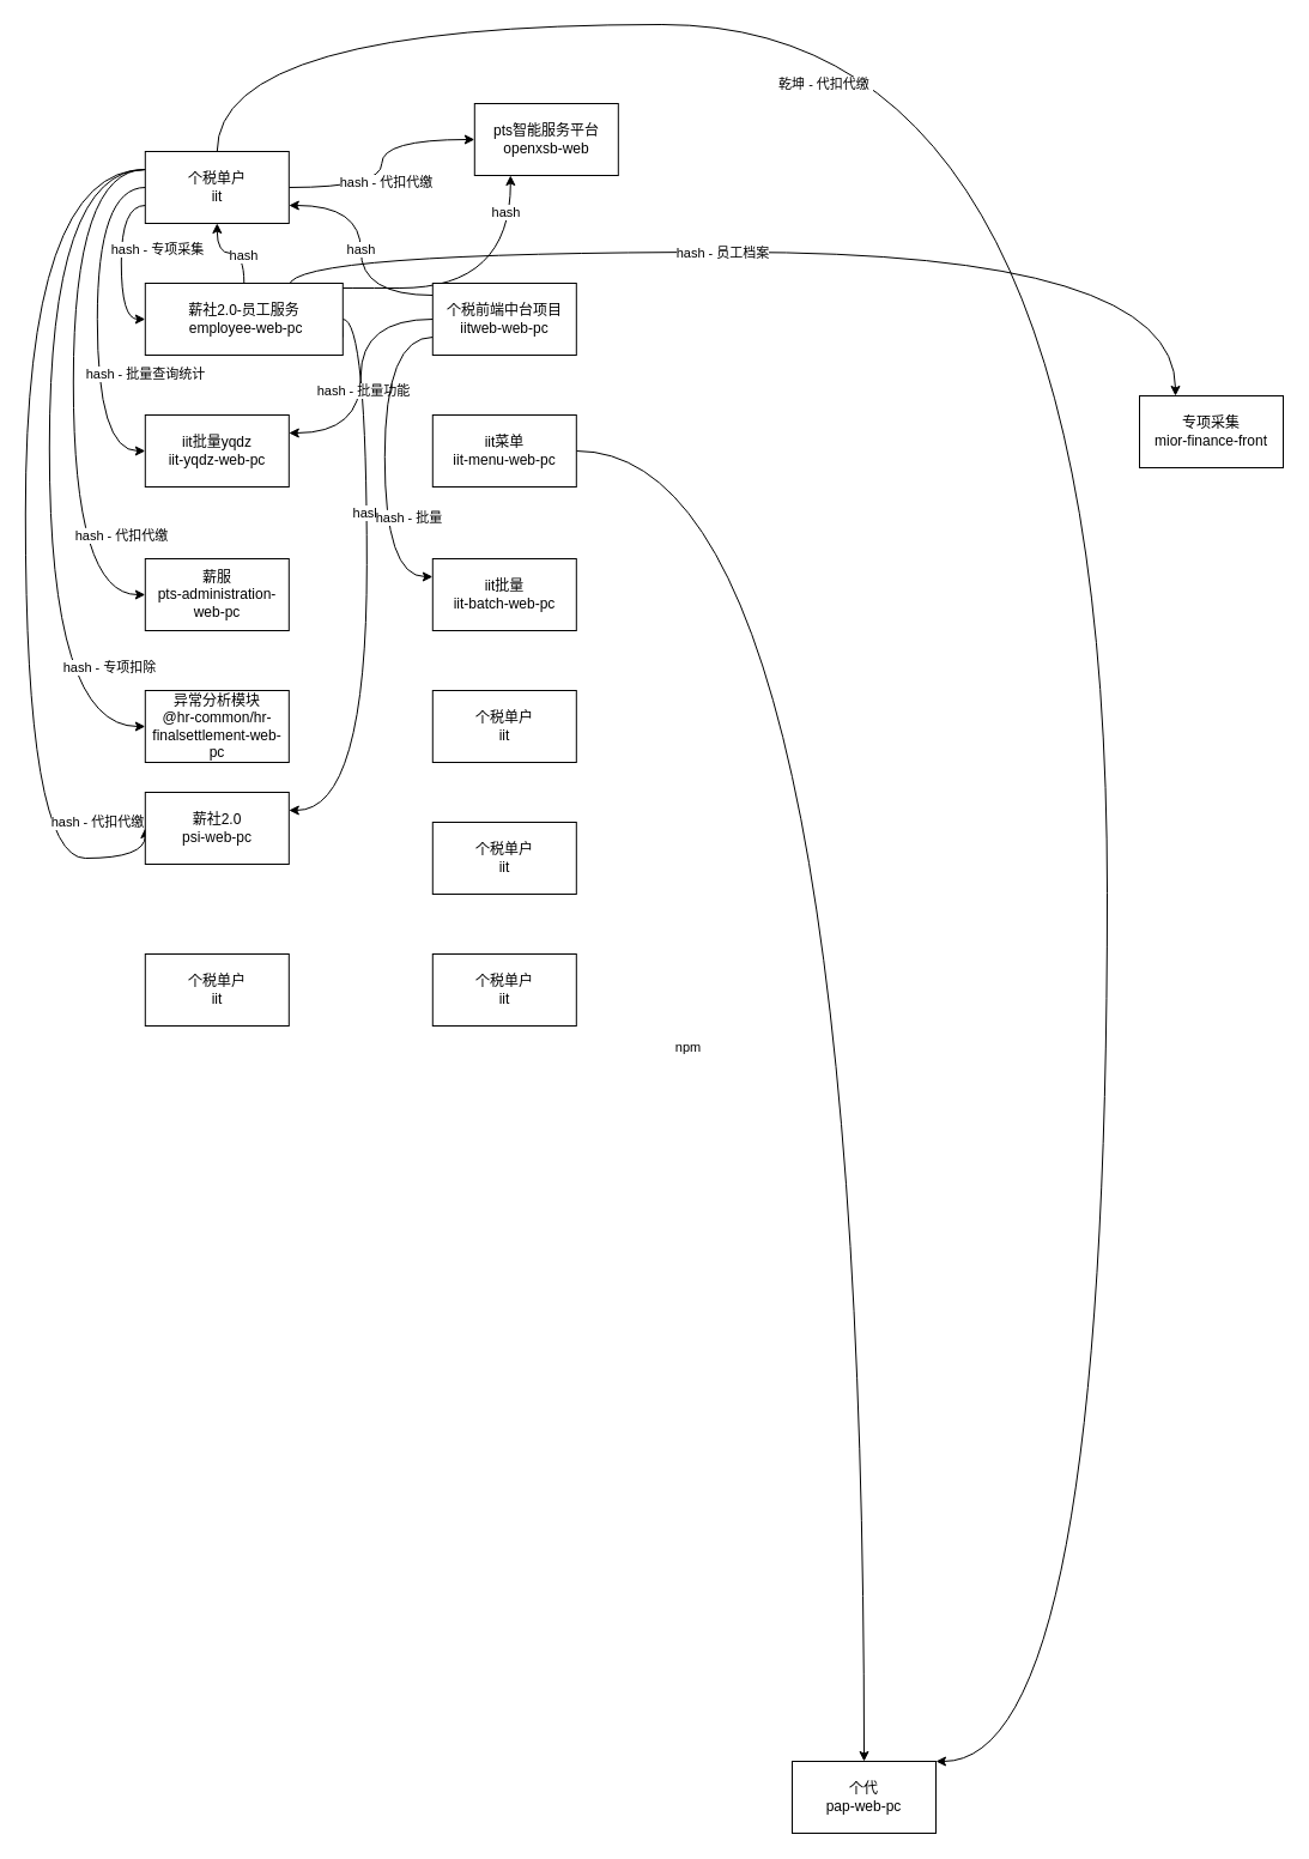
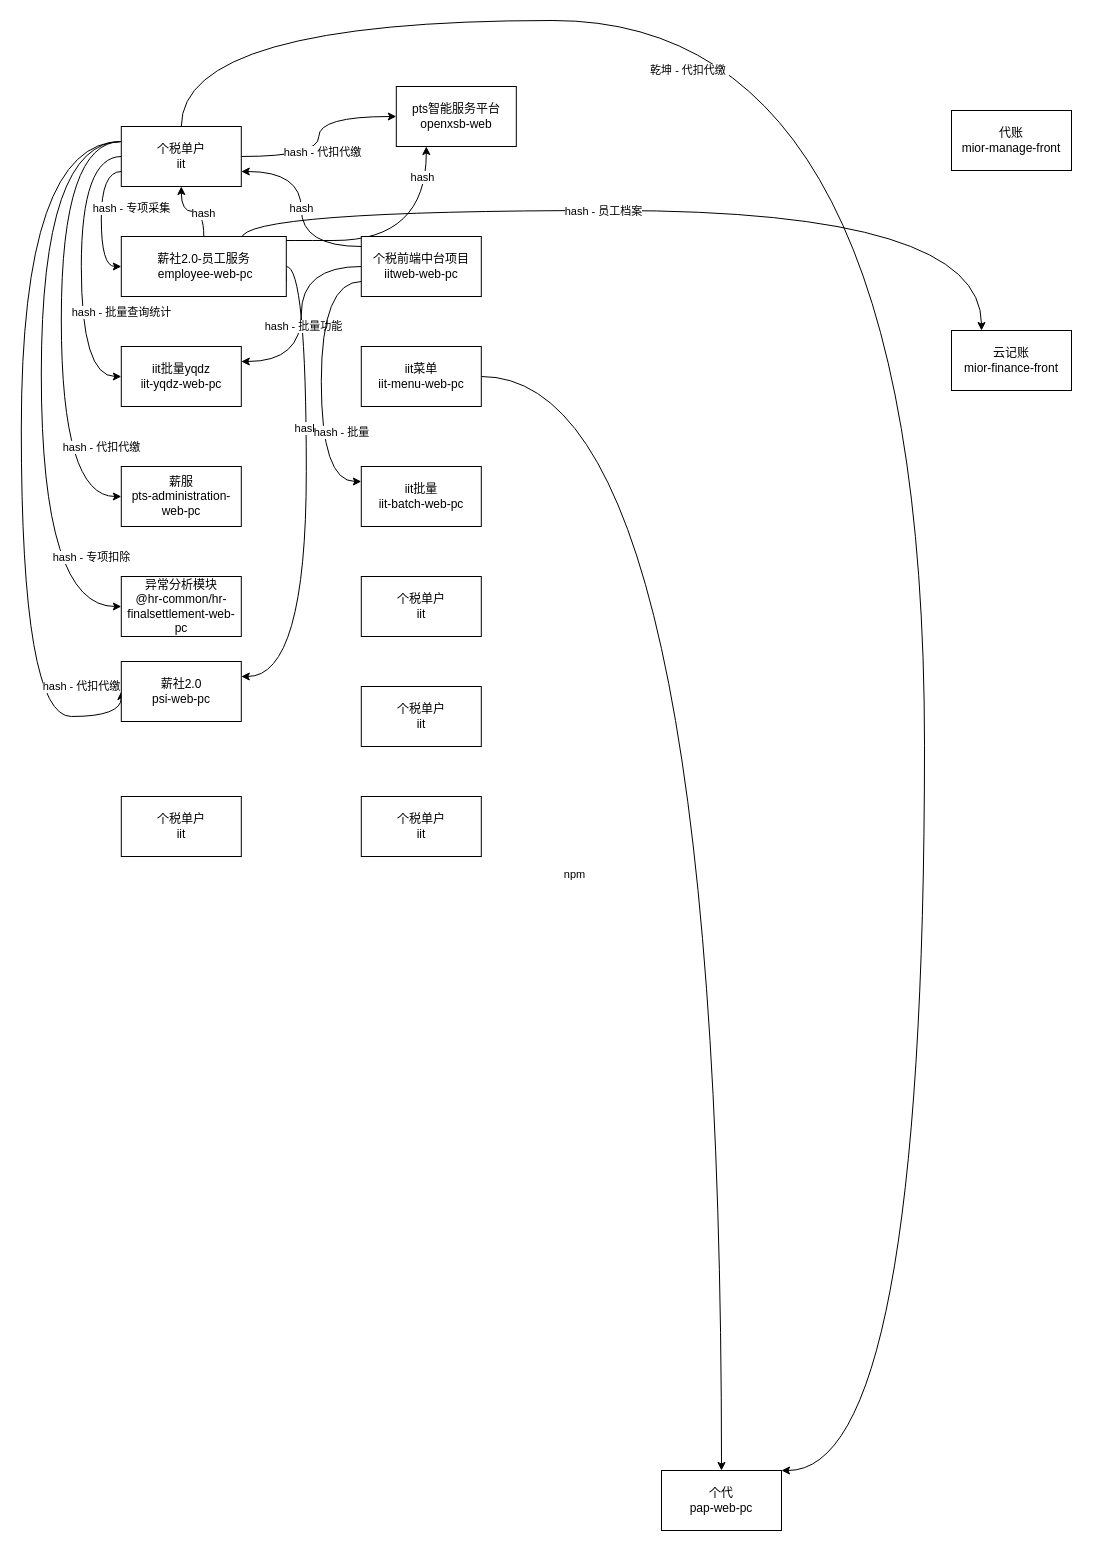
  <mxCell id="0" />
  <mxCell id="1" parent="0" />
  <mxCell id="2" style="edgeStyle=orthogonalEdgeStyle;curved=1;jumpStyle=gap;orthogonalLoop=1;jettySize=auto;html=1;exitX=0;exitY=0.75;exitDx=0;exitDy=0;entryX=0;entryY=0.5;entryDx=0;entryDy=0;" edge="1" parent="1" source="16" target="24"><mxGeometry relative="1" as="geometry" /></mxCell>
  <mxCell id="3" value="hash - 专项采集" style="edgeLabel;html=1;align=center;verticalAlign=middle;resizable=0;points=[];" vertex="1" connectable="0" parent="2"><mxGeometry x="-0.17" relative="1" as="geometry"><mxPoint x="30" as="offset" /></mxGeometry></mxCell>
  <mxCell id="4" style="edgeStyle=orthogonalEdgeStyle;curved=1;jumpStyle=gap;orthogonalLoop=1;jettySize=auto;html=1;exitX=1;exitY=0.5;exitDx=0;exitDy=0;" edge="1" parent="1" source="16" target="29"><mxGeometry relative="1" as="geometry" /></mxCell>
  <mxCell id="5" value="hash - 代扣代缴" style="edgeLabel;html=1;align=center;verticalAlign=middle;resizable=0;points=[];" vertex="1" connectable="0" parent="4"><mxGeometry x="-0.183" y="-2" relative="1" as="geometry"><mxPoint x="1" y="-2" as="offset" /></mxGeometry></mxCell>
  <mxCell id="6" style="edgeStyle=orthogonalEdgeStyle;curved=1;jumpStyle=gap;orthogonalLoop=1;jettySize=auto;html=1;exitX=0;exitY=0.5;exitDx=0;exitDy=0;entryX=0;entryY=0.5;entryDx=0;entryDy=0;" edge="1" parent="1" source="16" target="25"><mxGeometry relative="1" as="geometry"><Array as="points"><mxPoint x="80.8" y="156" /><mxPoint x="80.8" y="376" /></Array></mxGeometry></mxCell>
  <mxCell id="7" value="hash - 批量查询统计" style="edgeLabel;html=1;align=center;verticalAlign=middle;resizable=0;points=[];" vertex="1" connectable="0" parent="6"><mxGeometry x="0.3" y="3" relative="1" as="geometry"><mxPoint x="37" as="offset" /></mxGeometry></mxCell>
  <mxCell id="8" style="edgeStyle=orthogonalEdgeStyle;curved=1;jumpStyle=gap;orthogonalLoop=1;jettySize=auto;html=1;exitX=0;exitY=0.25;exitDx=0;exitDy=0;entryX=0;entryY=0.5;entryDx=0;entryDy=0;" edge="1" parent="1" source="16" target="26"><mxGeometry relative="1" as="geometry"><Array as="points"><mxPoint x="60.8" y="141" /><mxPoint x="60.8" y="496" /></Array></mxGeometry></mxCell>
  <mxCell id="9" value="hash - 代扣代缴" style="edgeLabel;html=1;align=center;verticalAlign=middle;resizable=0;points=[];" vertex="1" connectable="0" parent="8"><mxGeometry x="0.541" y="10" relative="1" as="geometry"><mxPoint x="30" y="-1" as="offset" /></mxGeometry></mxCell>
  <mxCell id="10" style="edgeStyle=orthogonalEdgeStyle;curved=1;jumpStyle=gap;orthogonalLoop=1;jettySize=auto;html=1;exitX=0;exitY=0.25;exitDx=0;exitDy=0;entryX=0;entryY=0.5;entryDx=0;entryDy=0;" edge="1" parent="1" source="16" target="27"><mxGeometry relative="1" as="geometry"><Array as="points"><mxPoint x="40.8" y="141" /><mxPoint x="40.8" y="606" /></Array></mxGeometry></mxCell>
  <mxCell id="11" value="hash - 专项扣除" style="edgeLabel;html=1;align=center;verticalAlign=middle;resizable=0;points=[];" vertex="1" connectable="0" parent="10"><mxGeometry x="0.587" y="23" relative="1" as="geometry"><mxPoint x="27" y="-1" as="offset" /></mxGeometry></mxCell>
  <mxCell id="12" style="edgeStyle=orthogonalEdgeStyle;curved=1;jumpStyle=gap;orthogonalLoop=1;jettySize=auto;html=1;exitX=0;exitY=0.25;exitDx=0;exitDy=0;entryX=0;entryY=0.5;entryDx=0;entryDy=0;" edge="1" parent="1" source="16" target="41"><mxGeometry relative="1" as="geometry"><Array as="points"><mxPoint x="20.8" y="141" /><mxPoint x="20.8" y="716" /></Array></mxGeometry></mxCell>
  <mxCell id="13" value="hash - 代扣代缴" style="edgeLabel;html=1;align=center;verticalAlign=middle;resizable=0;points=[];" vertex="1" connectable="0" parent="12"><mxGeometry x="0.61" y="33" relative="1" as="geometry"><mxPoint x="27" as="offset" /></mxGeometry></mxCell>
  <mxCell id="14" style="edgeStyle=orthogonalEdgeStyle;curved=1;jumpStyle=gap;orthogonalLoop=1;jettySize=auto;html=1;exitX=0.5;exitY=0;exitDx=0;exitDy=0;entryX=1;entryY=0;entryDx=0;entryDy=0;" edge="1" parent="1" source="16" target="28"><mxGeometry relative="1" as="geometry"><Array as="points"><mxPoint x="181" y="20" /><mxPoint x="924" y="20" /><mxPoint x="924" y="1470" /></Array></mxGeometry></mxCell>
  <mxCell id="15" value="乾坤 -&amp;nbsp;代扣代缴&amp;nbsp;" style="edgeLabel;html=1;align=center;verticalAlign=middle;resizable=0;points=[];" vertex="1" connectable="0" parent="14"><mxGeometry x="-0.498" y="-49" relative="1" as="geometry"><mxPoint x="1" as="offset" /></mxGeometry></mxCell>
  <mxCell id="16" value="&lt;span&gt;个税单户&lt;/span&gt;&lt;br&gt;&lt;span&gt;iit&lt;/span&gt;" style="rounded=0;whiteSpace=wrap;html=1;gradientColor=none;" vertex="1" parent="1"><mxGeometry x="120.8" y="126" width="120" height="60" as="geometry" /></mxCell>
  <mxCell id="17" style="edgeStyle=orthogonalEdgeStyle;curved=1;jumpStyle=gap;orthogonalLoop=1;jettySize=auto;html=1;exitX=1;exitY=0.5;exitDx=0;exitDy=0;entryX=0.25;entryY=0;entryDx=0;entryDy=0;" edge="1" parent="1" source="24" target="46"><mxGeometry relative="1" as="geometry"><Array as="points"><mxPoint x="241" y="210" /><mxPoint x="981" y="210" /></Array></mxGeometry></mxCell>
  <mxCell id="18" value="hash - 员工档案" style="edgeLabel;html=1;align=center;verticalAlign=middle;resizable=0;points=[];" vertex="1" connectable="0" parent="17"><mxGeometry x="-0.039" relative="1" as="geometry"><mxPoint as="offset" /></mxGeometry></mxCell>
  <mxCell id="19" style="edgeStyle=orthogonalEdgeStyle;curved=1;jumpStyle=gap;orthogonalLoop=1;jettySize=auto;html=1;exitX=1;exitY=0.75;exitDx=0;exitDy=0;entryX=0.25;entryY=1;entryDx=0;entryDy=0;" edge="1" parent="1" source="24" target="29"><mxGeometry relative="1" as="geometry"><Array as="points"><mxPoint x="241" y="240" /><mxPoint x="391" y="240" /></Array></mxGeometry></mxCell>
  <mxCell id="20" value="hash" style="edgeLabel;html=1;align=center;verticalAlign=middle;resizable=0;points=[];" vertex="1" connectable="0" parent="19"><mxGeometry x="0.833" y="4" relative="1" as="geometry"><mxPoint as="offset" /></mxGeometry></mxCell>
  <mxCell id="21" style="edgeStyle=orthogonalEdgeStyle;curved=1;jumpStyle=gap;orthogonalLoop=1;jettySize=auto;html=1;exitX=1;exitY=0.5;exitDx=0;exitDy=0;entryX=1;entryY=0.25;entryDx=0;entryDy=0;" edge="1" parent="1" source="24" target="41"><mxGeometry relative="1" as="geometry" /></mxCell>
  <mxCell id="22" value="hash" style="edgeLabel;html=1;align=center;verticalAlign=middle;resizable=0;points=[];" vertex="1" connectable="0" parent="21"><mxGeometry x="-0.267" relative="1" as="geometry"><mxPoint as="offset" /></mxGeometry></mxCell>
  <mxCell id="23" value="hash" style="edgeStyle=orthogonalEdgeStyle;curved=1;jumpStyle=gap;orthogonalLoop=1;jettySize=auto;html=1;exitX=0.5;exitY=0;exitDx=0;exitDy=0;entryX=0.5;entryY=1;entryDx=0;entryDy=0;" edge="1" parent="1" source="24" target="16"><mxGeometry x="-0.36" relative="1" as="geometry"><mxPoint as="offset" /></mxGeometry></mxCell>
  <mxCell id="24" value="薪社2.0-员工服务&lt;br&gt;&amp;nbsp;employee-web-pc" style="rounded=0;whiteSpace=wrap;html=1;gradientColor=none;" vertex="1" parent="1"><mxGeometry x="120.8" y="236" width="165" height="60" as="geometry" /></mxCell>
  <mxCell id="25" value="iit批量yqdz&lt;br&gt;iit-yqdz-web-pc" style="rounded=0;whiteSpace=wrap;html=1;gradientColor=none;" vertex="1" parent="1"><mxGeometry x="120.8" y="346" width="120" height="60" as="geometry" /></mxCell>
  <mxCell id="26" value="薪服&lt;br&gt;pts-administration-web-pc" style="rounded=0;whiteSpace=wrap;html=1;gradientColor=none;" vertex="1" parent="1"><mxGeometry x="120.8" y="466" width="120" height="60" as="geometry" /></mxCell>
  <mxCell id="27" value="异常分析模块&lt;br&gt;@hr-common/hr-finalsettlement-web-pc" style="rounded=0;whiteSpace=wrap;html=1;gradientColor=none;" vertex="1" parent="1"><mxGeometry x="120.8" y="576" width="120" height="60" as="geometry" /></mxCell>
  <mxCell id="28" value="个代&lt;br&gt;pap-web-pc" style="rounded=0;whiteSpace=wrap;html=1;gradientColor=none;" vertex="1" parent="1"><mxGeometry x="661" y="1470" width="120" height="60" as="geometry" /></mxCell>
  <mxCell id="29" value="pts智能服务平台&lt;br&gt;openxsb-web" style="rounded=0;whiteSpace=wrap;html=1;gradientColor=none;" vertex="1" parent="1"><mxGeometry x="395.8" y="86" width="120" height="60" as="geometry" /></mxCell>
  <mxCell id="30" value="hash" style="edgeStyle=orthogonalEdgeStyle;curved=1;jumpStyle=gap;orthogonalLoop=1;jettySize=auto;html=1;entryX=1;entryY=0.75;entryDx=0;entryDy=0;" edge="1" parent="1" source="35" target="16"><mxGeometry relative="1" as="geometry"><Array as="points"><mxPoint x="300.8" y="246" /><mxPoint x="300.8" y="171" /></Array></mxGeometry></mxCell>
  <mxCell id="31" style="edgeStyle=orthogonalEdgeStyle;curved=1;jumpStyle=gap;orthogonalLoop=1;jettySize=auto;html=1;entryX=1;entryY=0.25;entryDx=0;entryDy=0;exitX=0;exitY=0.5;exitDx=0;exitDy=0;" edge="1" parent="1" source="35" target="25"><mxGeometry relative="1" as="geometry"><mxPoint x="350.8" y="266" as="sourcePoint" /></mxGeometry></mxCell>
  <mxCell id="32" value="hash - 批量功能" style="edgeLabel;html=1;align=center;verticalAlign=middle;resizable=0;points=[];" vertex="1" connectable="0" parent="31"><mxGeometry x="0.11" y="2" relative="1" as="geometry"><mxPoint as="offset" /></mxGeometry></mxCell>
  <mxCell id="33" style="edgeStyle=orthogonalEdgeStyle;curved=1;jumpStyle=gap;orthogonalLoop=1;jettySize=auto;html=1;exitX=0;exitY=0.75;exitDx=0;exitDy=0;entryX=0;entryY=0.25;entryDx=0;entryDy=0;" edge="1" parent="1" source="35" target="39"><mxGeometry relative="1" as="geometry"><Array as="points"><mxPoint x="320.8" y="281" /><mxPoint x="320.8" y="481" /></Array></mxGeometry></mxCell>
  <mxCell id="34" value="hash - 批量" style="edgeLabel;html=1;align=center;verticalAlign=middle;resizable=0;points=[];" vertex="1" connectable="0" parent="33"><mxGeometry x="0.357" relative="1" as="geometry"><mxPoint x="20" as="offset" /></mxGeometry></mxCell>
  <mxCell id="35" value="个税前端中台项目&lt;br&gt;iitweb-web-pc" style="rounded=0;whiteSpace=wrap;html=1;gradientColor=none;" vertex="1" parent="1"><mxGeometry x="360.8" y="236" width="120" height="60" as="geometry" /></mxCell>
  <mxCell id="36" style="edgeStyle=orthogonalEdgeStyle;curved=1;jumpStyle=gap;orthogonalLoop=1;jettySize=auto;html=1;exitX=1;exitY=0.5;exitDx=0;exitDy=0;" edge="1" parent="1" source="38" target="28"><mxGeometry relative="1" as="geometry" /></mxCell>
  <mxCell id="37" value="npm" style="edgeLabel;html=1;align=center;verticalAlign=middle;resizable=0;points=[];" vertex="1" connectable="0" parent="36"><mxGeometry x="0.106" y="-148" relative="1" as="geometry"><mxPoint as="offset" /></mxGeometry></mxCell>
  <mxCell id="38" value="iit菜单&lt;br&gt;iit-menu-web-pc" style="rounded=0;whiteSpace=wrap;html=1;gradientColor=none;" vertex="1" parent="1"><mxGeometry x="360.8" y="346" width="120" height="60" as="geometry" /></mxCell>
  <mxCell id="39" value="iit批量&lt;br&gt;iit-batch-web-pc" style="rounded=0;whiteSpace=wrap;html=1;gradientColor=none;" vertex="1" parent="1"><mxGeometry x="360.8" y="466" width="120" height="60" as="geometry" /></mxCell>
  <mxCell id="40" value="&lt;span&gt;个税单户&lt;/span&gt;&lt;br&gt;&lt;span&gt;iit&lt;/span&gt;" style="rounded=0;whiteSpace=wrap;html=1;gradientColor=none;" vertex="1" parent="1"><mxGeometry x="360.8" y="576" width="120" height="60" as="geometry" /></mxCell>
  <mxCell id="41" value="薪社2.0&lt;br&gt;psi-web-pc" style="rounded=0;whiteSpace=wrap;html=1;gradientColor=none;" vertex="1" parent="1"><mxGeometry x="120.8" y="661" width="120" height="60" as="geometry" /></mxCell>
  <mxCell id="42" value="&lt;span&gt;个税单户&lt;/span&gt;&lt;br&gt;&lt;span&gt;iit&lt;/span&gt;" style="rounded=0;whiteSpace=wrap;html=1;gradientColor=none;" vertex="1" parent="1"><mxGeometry x="360.8" y="686" width="120" height="60" as="geometry" /></mxCell>
  <mxCell id="43" value="&lt;span&gt;个税单户&lt;/span&gt;&lt;br&gt;&lt;span&gt;iit&lt;/span&gt;" style="rounded=0;whiteSpace=wrap;html=1;gradientColor=none;" vertex="1" parent="1"><mxGeometry x="120.8" y="796" width="120" height="60" as="geometry" /></mxCell>
  <mxCell id="44" value="&lt;span&gt;个税单户&lt;/span&gt;&lt;br&gt;&lt;span&gt;iit&lt;/span&gt;" style="rounded=0;whiteSpace=wrap;html=1;gradientColor=none;" vertex="1" parent="1"><mxGeometry x="360.8" y="796" width="120" height="60" as="geometry" /></mxCell>
- <mxCell id="46" value="专项采集&lt;br&gt;mior-finance-front" style="rounded=0;whiteSpace=wrap;html=1;gradientColor=none;" vertex="1" parent="1"><mxGeometry x="951" y="330" width="120" height="60" as="geometry" /></mxCell>
+ <mxCell id="45" value="代账&lt;br&gt;mior-manage-front" style="rounded=0;whiteSpace=wrap;html=1;gradientColor=none;" vertex="1" parent="1"><mxGeometry x="951" y="110" width="120" height="60" as="geometry" /></mxCell>
+ <mxCell id="46" value="云记账&lt;br&gt;mior-finance-front" style="rounded=0;whiteSpace=wrap;html=1;gradientColor=none;" vertex="1" parent="1"><mxGeometry x="951" y="330" width="120" height="60" as="geometry" /></mxCell>
